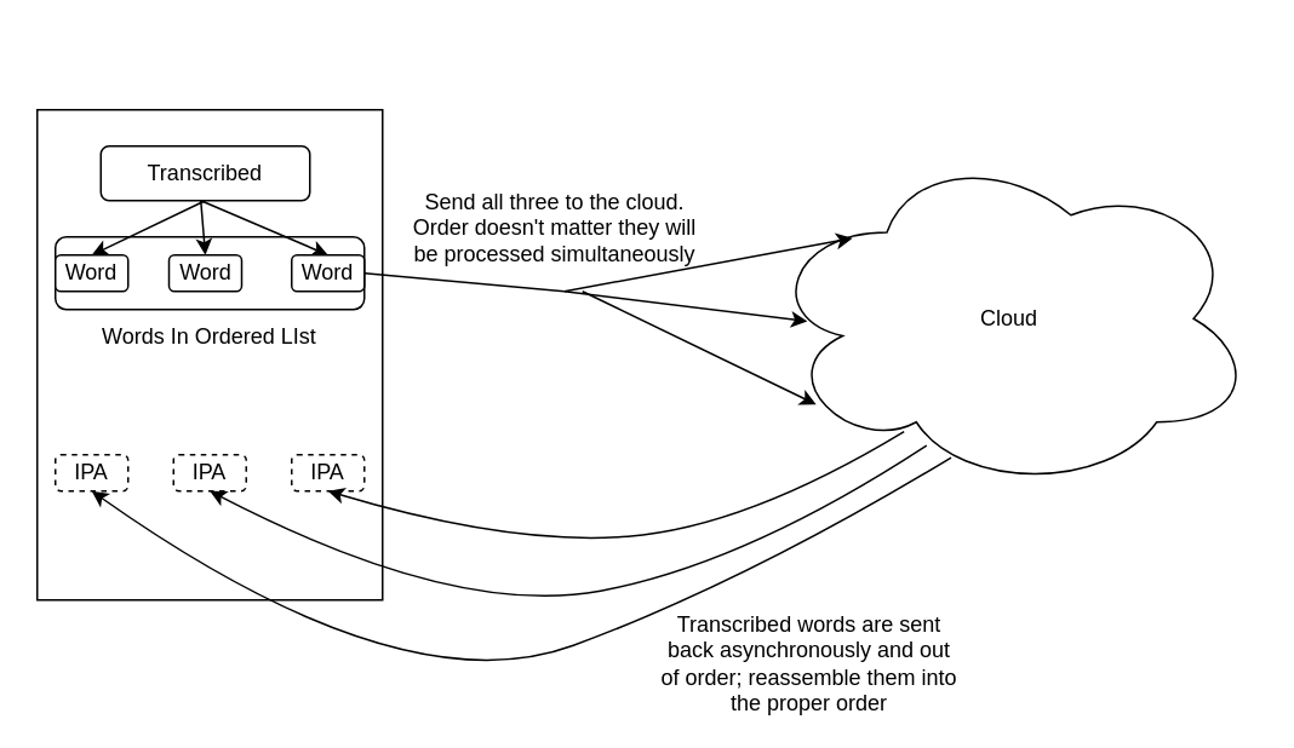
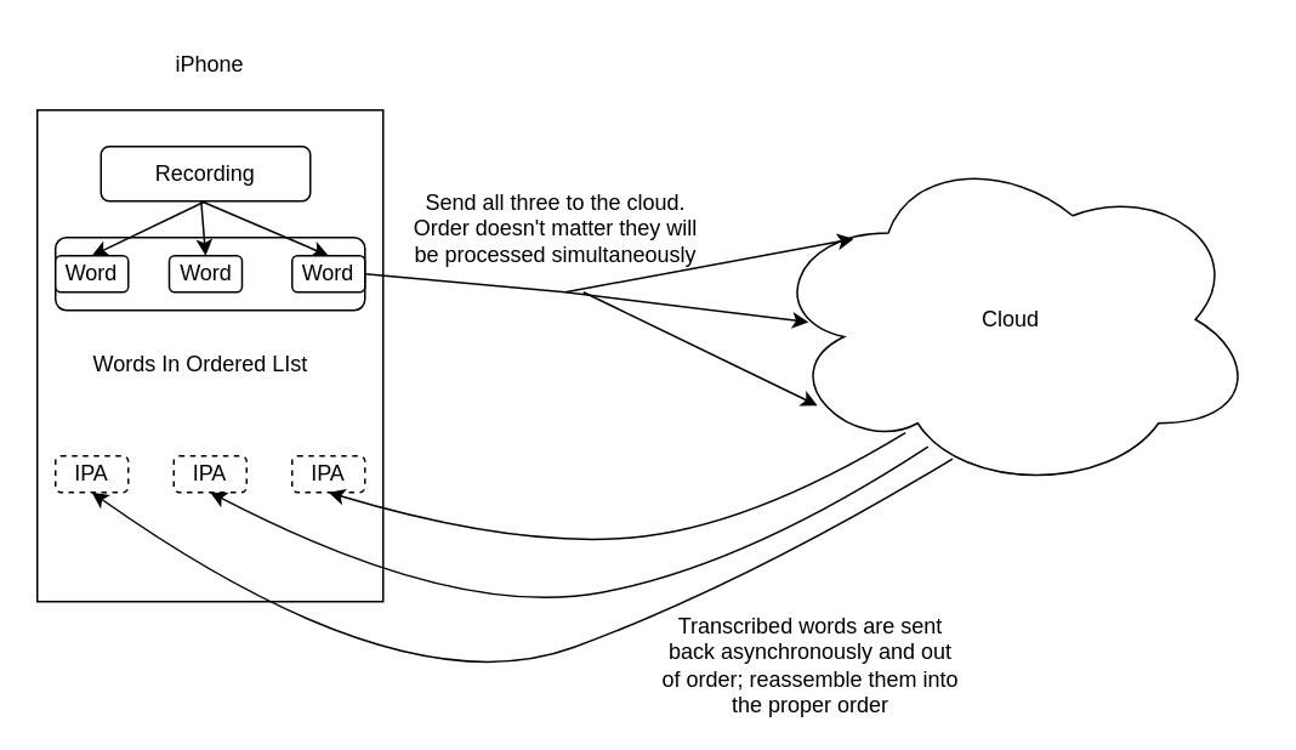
  <mxCell id="0" />
  <mxCell id="1" parent="0" />
  <mxCell id="2" value="" style="rounded=0;whiteSpace=wrap;html=1;fillColor=default;strokeColor=default;fontColor=default;" vertex="1" parent="1"><mxGeometry x="20" y="60" width="190" height="270" as="geometry" /></mxCell>
+ <mxCell id="3" value="iPhone" style="text;html=1;strokeColor=none;fillColor=none;align=center;verticalAlign=middle;whiteSpace=wrap;rounded=0;fontColor=default;" vertex="1" parent="1"><mxGeometry x="85" y="20" width="60" height="30" as="geometry" /></mxCell>
  <mxCell id="4" value="Cloud" style="ellipse;shape=cloud;whiteSpace=wrap;html=1;fontColor=default;strokeColor=default;fillColor=default;" vertex="1" parent="1"><mxGeometry x="420" y="80" width="270" height="190" as="geometry" /></mxCell>
- <mxCell id="5" value="Transcribed" style="rounded=1;whiteSpace=wrap;html=1;fontColor=default;strokeColor=default;fillColor=default;" vertex="1" parent="1"><mxGeometry x="55" y="80" width="115" height="30" as="geometry" /></mxCell>
+ <mxCell id="5" value="Recording" style="rounded=1;whiteSpace=wrap;html=1;fontColor=default;strokeColor=default;fillColor=default;" vertex="1" parent="1"><mxGeometry x="55" y="80" width="115" height="30" as="geometry" /></mxCell>
  <mxCell id="6" value="" style="rounded=1;whiteSpace=wrap;html=1;fontColor=default;strokeColor=default;fillColor=default;" vertex="1" parent="1"><mxGeometry x="30" y="130" width="170" height="40" as="geometry" /></mxCell>
  <mxCell id="7" value="IPA" style="rounded=1;whiteSpace=wrap;html=1;fontColor=default;strokeColor=default;fillColor=default;dashed=1;" vertex="1" parent="1"><mxGeometry x="30" y="250" width="40" height="20" as="geometry" /></mxCell>
  <mxCell id="8" value="Word" style="rounded=1;whiteSpace=wrap;html=1;fontColor=default;strokeColor=default;fillColor=default;" vertex="1" parent="1"><mxGeometry x="92.5" y="140" width="40" height="20" as="geometry" /></mxCell>
  <mxCell id="9" value="Word" style="rounded=1;whiteSpace=wrap;html=1;fontColor=default;strokeColor=default;fillColor=default;" vertex="1" parent="1"><mxGeometry x="30" y="140" width="40" height="20" as="geometry" /></mxCell>
  <mxCell id="10" value="" style="endArrow=classic;html=1;rounded=0;fontColor=default;exitX=0.5;exitY=1;exitDx=0;exitDy=0;strokeColor=default;labelBackgroundColor=default;entryX=0.5;entryY=0;entryDx=0;entryDy=0;" edge="1" parent="1" source="5" target="9"><mxGeometry width="50" height="50" relative="1" as="geometry"><mxPoint x="280" y="260" as="sourcePoint" /><mxPoint x="330" y="210" as="targetPoint" /></mxGeometry></mxCell>
  <mxCell id="11" value="" style="endArrow=classic;html=1;rounded=0;fontColor=default;strokeColor=default;labelBackgroundColor=default;entryX=0.5;entryY=0;entryDx=0;entryDy=0;" edge="1" parent="1" target="8"><mxGeometry width="50" height="50" relative="1" as="geometry"><mxPoint x="110" y="110" as="sourcePoint" /><mxPoint x="60" y="150" as="targetPoint" /></mxGeometry></mxCell>
  <mxCell id="12" value="" style="endArrow=classic;html=1;rounded=0;fontColor=default;strokeColor=default;labelBackgroundColor=default;entryX=0.5;entryY=0;entryDx=0;entryDy=0;" edge="1" parent="1" target="13"><mxGeometry width="50" height="50" relative="1" as="geometry"><mxPoint x="110" y="110" as="sourcePoint" /><mxPoint x="122.5" y="150" as="targetPoint" /></mxGeometry></mxCell>
  <mxCell id="13" value="Word" style="rounded=1;whiteSpace=wrap;html=1;fontColor=default;strokeColor=default;fillColor=default;" vertex="1" parent="1"><mxGeometry x="160" y="140" width="40" height="20" as="geometry" /></mxCell>
- <mxCell id="14" value="Words In Ordered LIst" style="text;html=1;strokeColor=none;fillColor=none;align=center;verticalAlign=middle;whiteSpace=wrap;rounded=0;fontColor=default;" vertex="1" parent="1"><mxGeometry x="51.25" y="170" width="127.5" height="30" as="geometry" /></mxCell>
+ <mxCell id="14" value="Words In Ordered LIst" style="text;html=1;strokeColor=none;fillColor=none;align=center;verticalAlign=middle;whiteSpace=wrap;rounded=0;fontColor=default;" vertex="1" parent="1"><mxGeometry x="46.25" y="185" width="127.5" height="30" as="geometry" /></mxCell>
  <mxCell id="15" value="IPA" style="rounded=1;whiteSpace=wrap;html=1;fontColor=default;strokeColor=default;fillColor=default;dashed=1;" vertex="1" parent="1"><mxGeometry x="95" y="250" width="40" height="20" as="geometry" /></mxCell>
  <mxCell id="16" value="IPA" style="rounded=1;whiteSpace=wrap;html=1;fontColor=default;strokeColor=default;fillColor=default;dashed=1;" vertex="1" parent="1"><mxGeometry x="160" y="250" width="40" height="20" as="geometry" /></mxCell>
  <mxCell id="17" value="" style="endArrow=none;html=1;rounded=0;labelBackgroundColor=default;fontColor=default;strokeColor=default;exitX=1;exitY=0.5;exitDx=0;exitDy=0;" edge="1" parent="1" source="13"><mxGeometry width="50" height="50" relative="1" as="geometry"><mxPoint x="150" y="280" as="sourcePoint" /><mxPoint x="310" y="160" as="targetPoint" /></mxGeometry></mxCell>
  <mxCell id="18" value="" style="endArrow=classic;html=1;rounded=0;labelBackgroundColor=default;fontColor=default;strokeColor=default;entryX=0.18;entryY=0.267;entryDx=0;entryDy=0;entryPerimeter=0;" edge="1" parent="1" target="4"><mxGeometry width="50" height="50" relative="1" as="geometry"><mxPoint x="310" y="160" as="sourcePoint" /><mxPoint x="360" y="110" as="targetPoint" /></mxGeometry></mxCell>
  <mxCell id="19" value="" style="endArrow=classic;html=1;rounded=0;labelBackgroundColor=default;fontColor=default;strokeColor=default;entryX=0.088;entryY=0.508;entryDx=0;entryDy=0;entryPerimeter=0;" edge="1" parent="1" target="4"><mxGeometry width="50" height="50" relative="1" as="geometry"><mxPoint x="310" y="160" as="sourcePoint" /><mxPoint x="478.6" y="140.73" as="targetPoint" /></mxGeometry></mxCell>
  <mxCell id="20" value="" style="endArrow=classic;html=1;rounded=0;labelBackgroundColor=default;fontColor=default;strokeColor=default;entryX=0.106;entryY=0.749;entryDx=0;entryDy=0;entryPerimeter=0;" edge="1" parent="1" target="4"><mxGeometry width="50" height="50" relative="1" as="geometry"><mxPoint x="320" y="160" as="sourcePoint" /><mxPoint x="488.6" y="150.73" as="targetPoint" /></mxGeometry></mxCell>
  <mxCell id="21" value="Send all three to the cloud. Order doesn't matter they will be processed simultaneously" style="text;html=1;strokeColor=none;fillColor=none;align=center;verticalAlign=middle;whiteSpace=wrap;rounded=0;dashed=1;fontColor=default;" vertex="1" parent="1"><mxGeometry x="220" y="100" width="170" height="50" as="geometry" /></mxCell>
  <mxCell id="22" value="" style="curved=1;endArrow=classic;html=1;rounded=0;labelBackgroundColor=default;fontColor=default;strokeColor=default;exitX=0.381;exitY=0.903;exitDx=0;exitDy=0;exitPerimeter=0;entryX=0.5;entryY=1;entryDx=0;entryDy=0;" edge="1" parent="1" source="4" target="7"><mxGeometry width="50" height="50" relative="1" as="geometry"><mxPoint x="350" y="300" as="sourcePoint" /><mxPoint x="400" y="250" as="targetPoint" /><Array as="points"><mxPoint x="410" y="320" /><mxPoint x="220" y="390" /></Array></mxGeometry></mxCell>
  <mxCell id="23" value="" style="curved=1;endArrow=classic;html=1;rounded=0;labelBackgroundColor=default;fontColor=default;strokeColor=default;exitX=0.331;exitY=0.868;exitDx=0;exitDy=0;exitPerimeter=0;entryX=0.5;entryY=1;entryDx=0;entryDy=0;" edge="1" parent="1" source="4" target="15"><mxGeometry width="50" height="50" relative="1" as="geometry"><mxPoint x="532.87" y="261.57" as="sourcePoint" /><mxPoint x="60" y="280" as="targetPoint" /><Array as="points"><mxPoint x="410" y="310" /><mxPoint x="250" y="340" /></Array></mxGeometry></mxCell>
  <mxCell id="24" value="" style="curved=1;endArrow=classic;html=1;rounded=0;labelBackgroundColor=default;fontColor=default;strokeColor=default;exitX=0.285;exitY=0.828;exitDx=0;exitDy=0;exitPerimeter=0;entryX=0.5;entryY=1;entryDx=0;entryDy=0;" edge="1" parent="1" source="4" target="16"><mxGeometry width="50" height="50" relative="1" as="geometry"><mxPoint x="519.37" y="254.92" as="sourcePoint" /><mxPoint x="125" y="280" as="targetPoint" /><Array as="points"><mxPoint x="410" y="290" /><mxPoint x="280" y="300" /></Array></mxGeometry></mxCell>
  <mxCell id="25" value="Transcribed words are sent back asynchronously and out of order; reassemble them into the proper order" style="text;html=1;strokeColor=none;fillColor=none;align=center;verticalAlign=middle;whiteSpace=wrap;rounded=0;dashed=1;fontColor=default;" vertex="1" parent="1"><mxGeometry x="360" y="350" width="170" height="30" as="geometry" /></mxCell>
